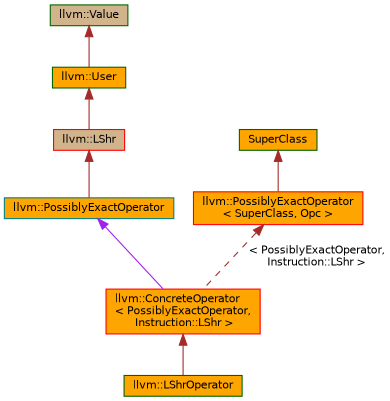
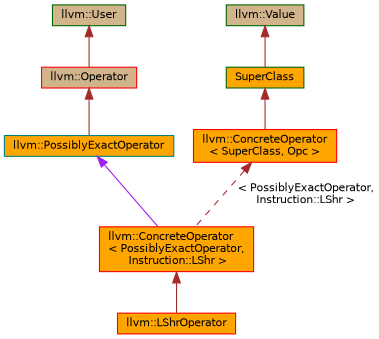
  digraph {
    node [color=red fillcolor=orange fontname=Helvetica fontsize=10 shape=record style=filled]
    edge [color=brown dir=back fontname=Helvetica fontsize=10 labelfontname=Helvetica labelfontsize=10 style=solid]
-   n1 [color=darkgreen fontcolor=black height=0.2 label="llvm::LShrOperator" width=0.4]
+   n1 [fontcolor=black height=0.2 label="llvm::LShrOperator" width=0.4]
    n2 [height=0.2 label="llvm::ConcreteOperator\l\< PossiblyExactOperator,\l Instruction::LShr \>" width=0.4]
    n3 [color=teal height=0.2 label="llvm::PossiblyExactOperator" width=0.4]
-   n4 [fillcolor=tan height=0.2 label="llvm::LShr" width=0.4]
-   n5 [color=darkgreen height=0.2 label="llvm::User" width=0.4]
+   n4 [fillcolor=tan height=0.2 label="llvm::Operator" width=0.4]
+   n5 [color=darkgreen fillcolor=tan height=0.2 label="llvm::User" width=0.4]
    n6 [color=darkgreen fillcolor=tan height=0.2 label="llvm::Value" width=0.4]
-   n7 [height=0.2 label="llvm::PossiblyExactOperator\l\< SuperClass, Opc \>" width=0.4]
+   n7 [height=0.2 label="llvm::ConcreteOperator\l\< SuperClass, Opc \>" width=0.4]
    n8 [color=darkgreen height=0.2 label=SuperClass width=0.4]
    n2 -> n1
    n3 -> n2 [color=purple]
    n4 -> n3
    n5 -> n4
-   n6 -> n5
+   n6 -> n8
    n7 -> n2 [label=" \< PossiblyExactOperator,\l Instruction::LShr \>" style=dashed]
    n8 -> n7
  }
